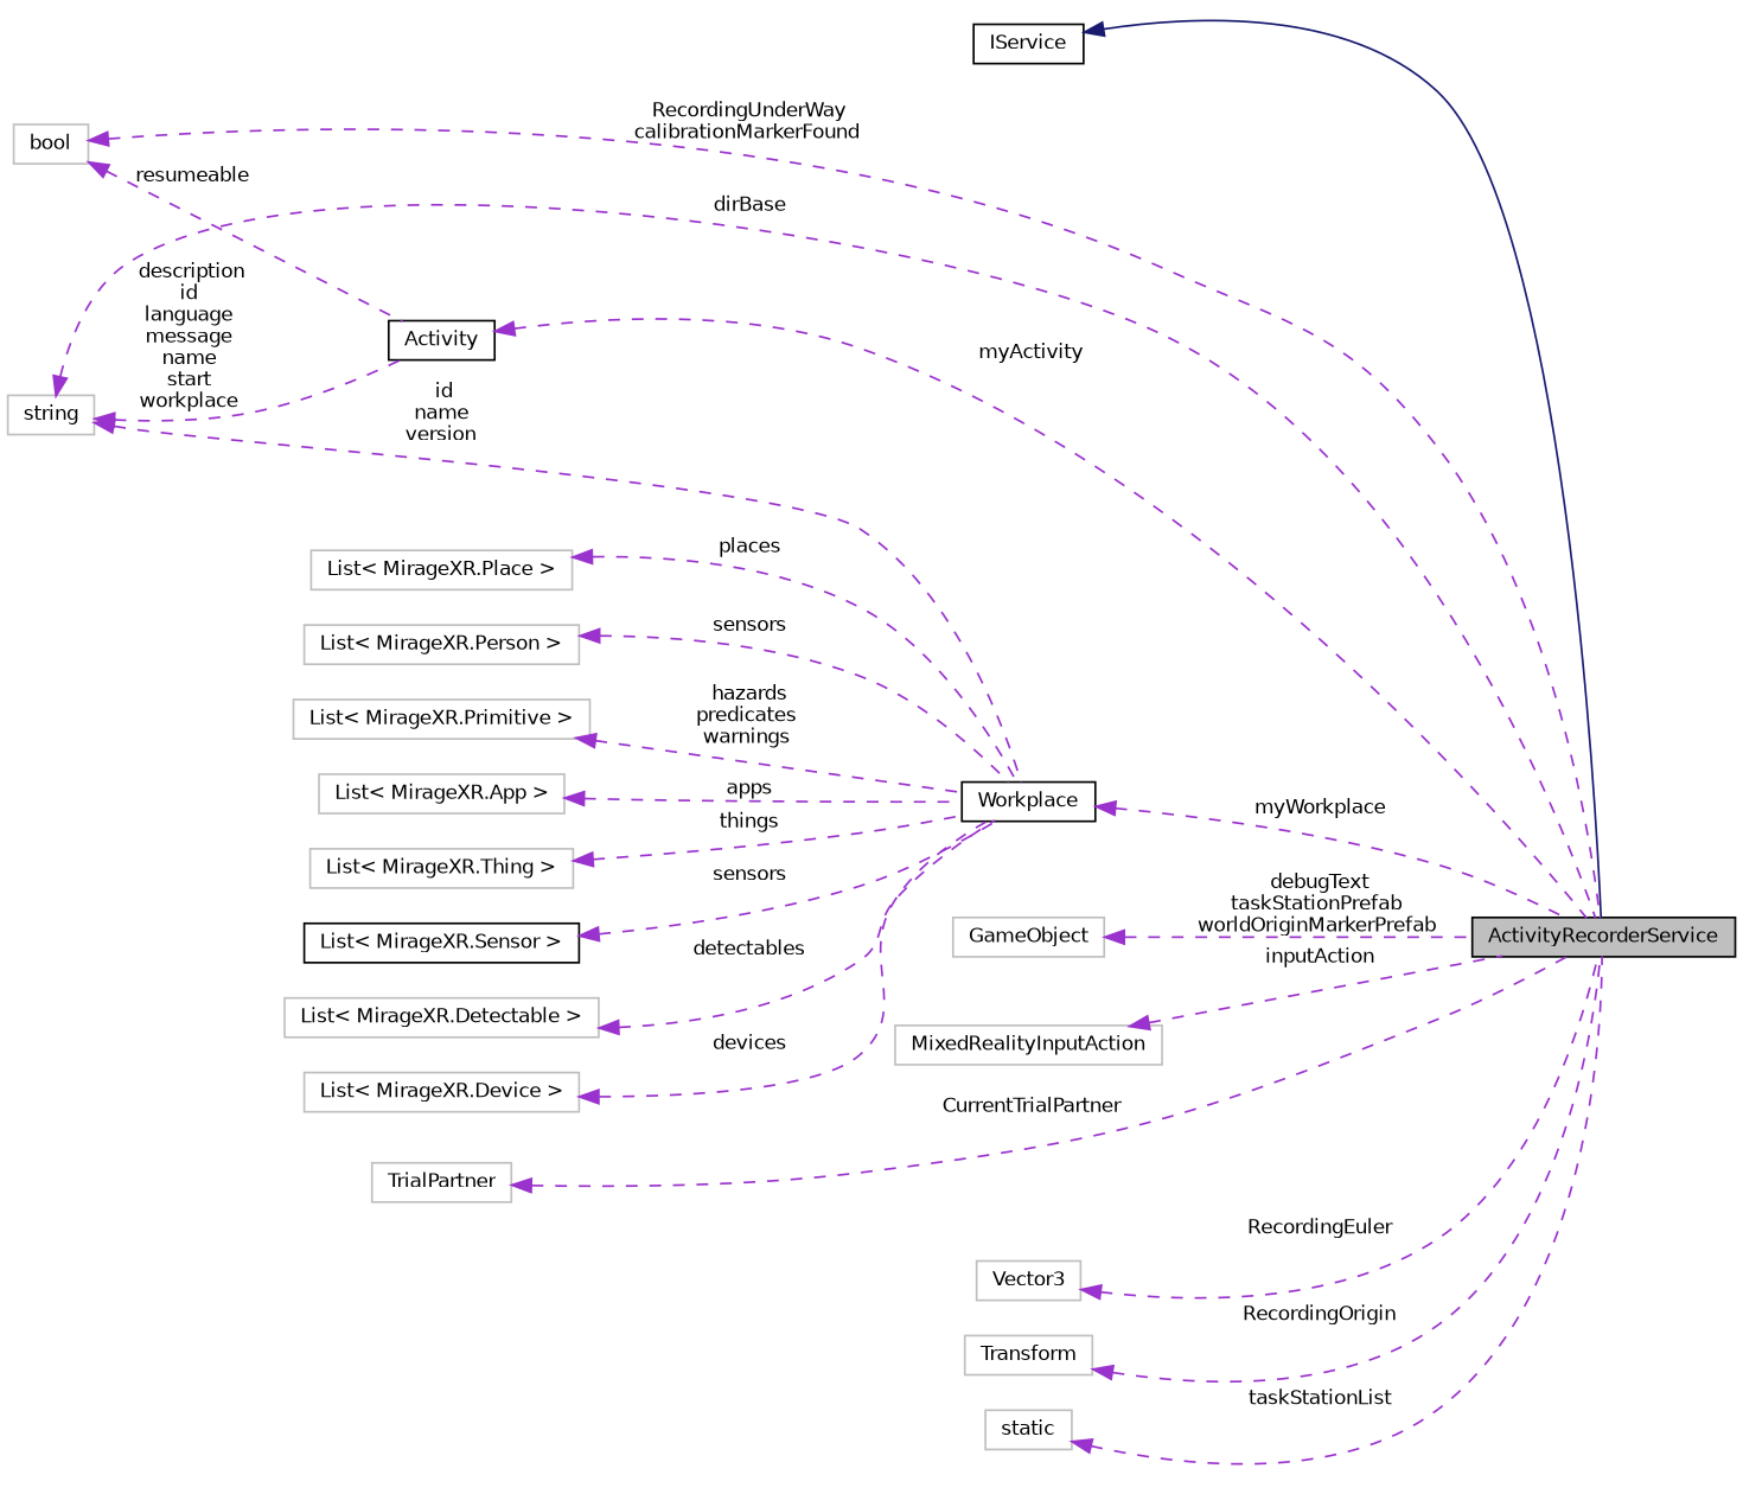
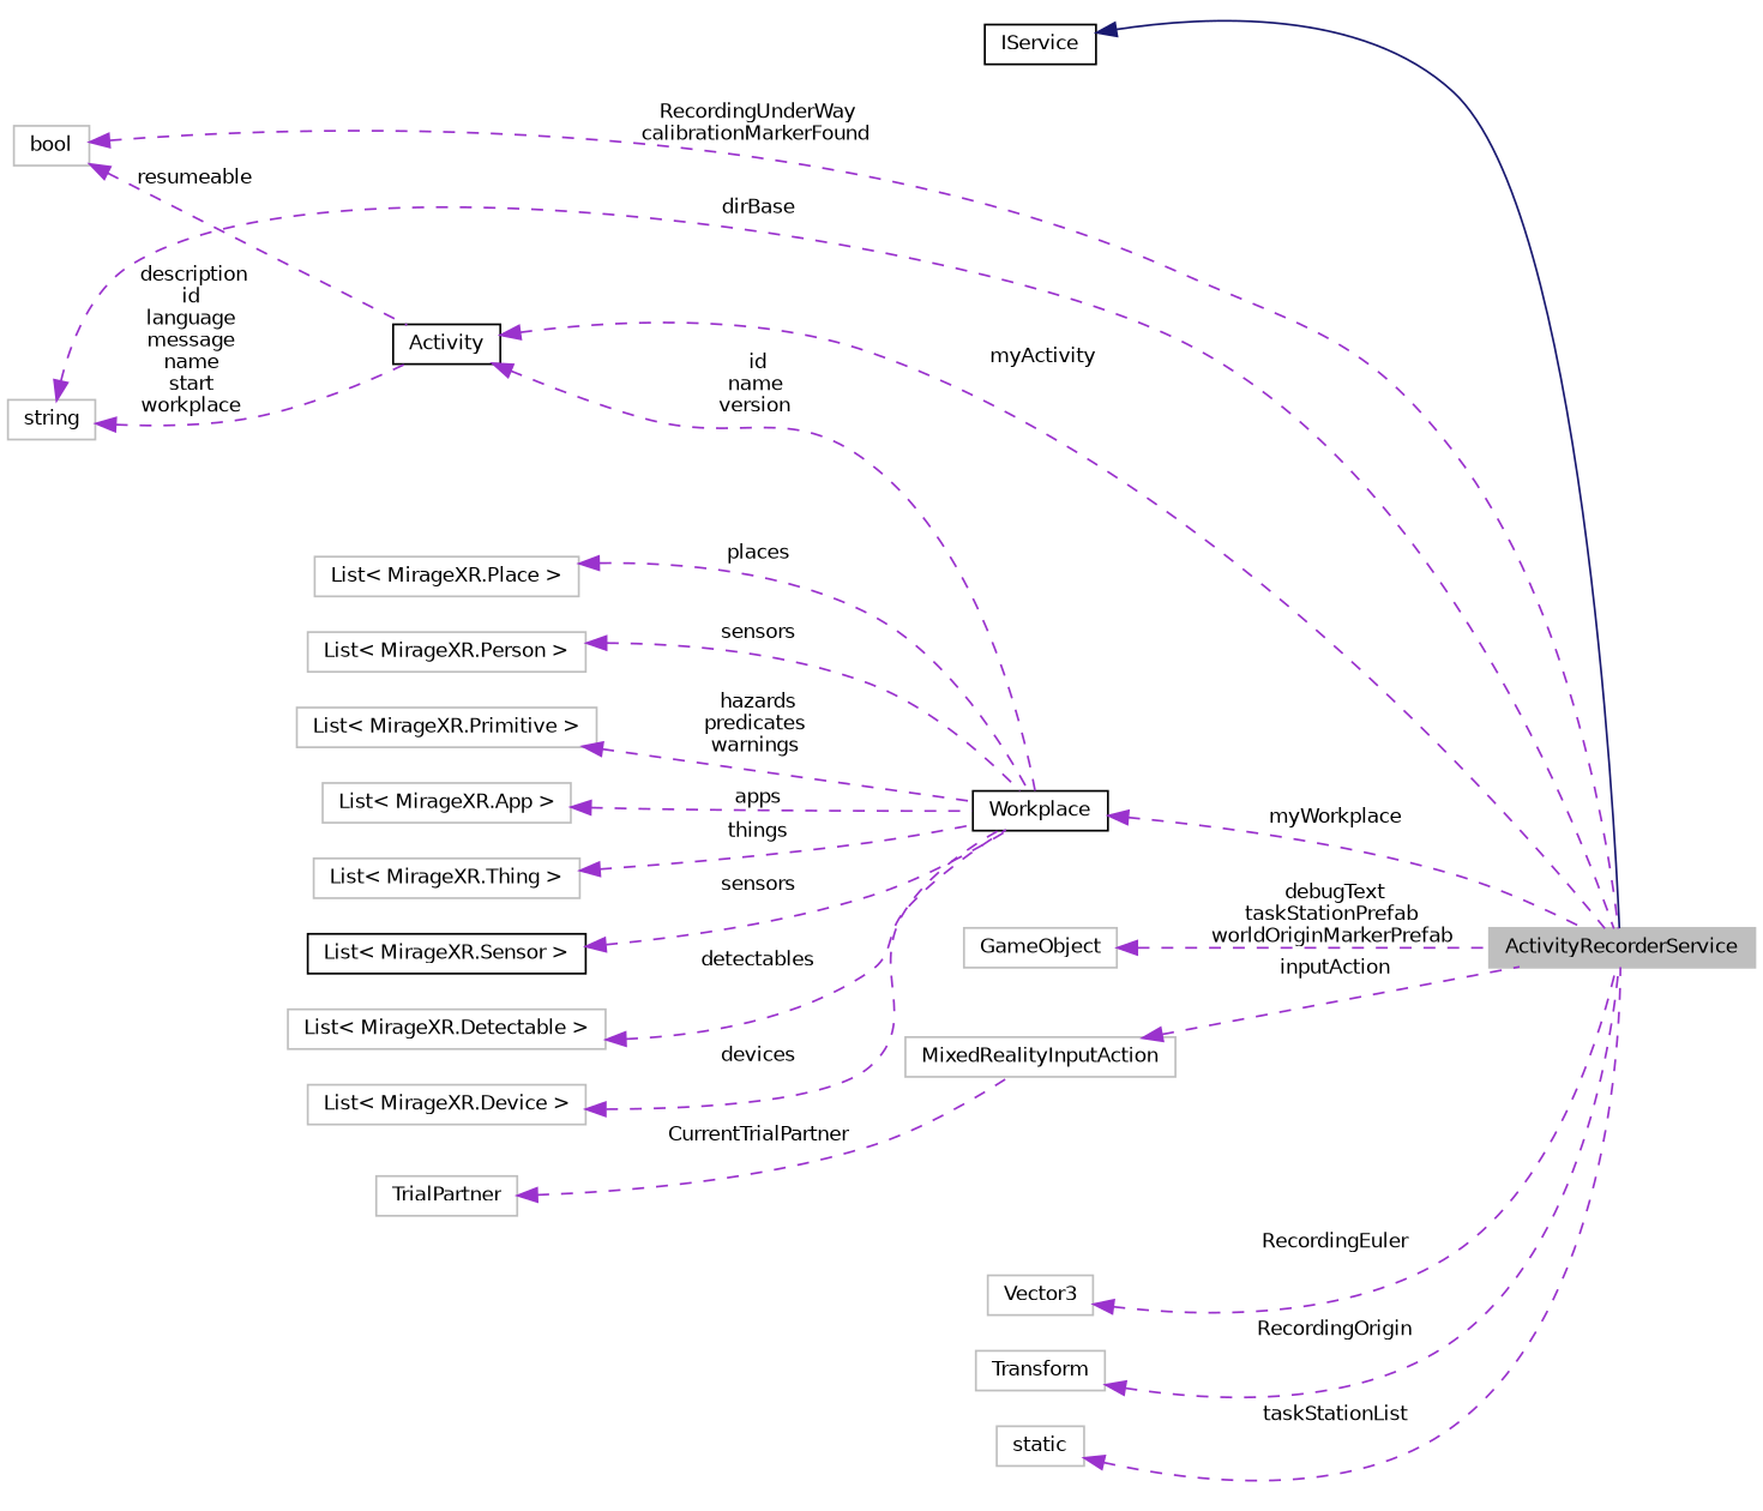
  digraph {
    rankdir=LR
    node [color=grey75 fillcolor=white fontname=Helvetica fontsize=10 shape=record style=filled]
    edge [color=darkorchid3 dir=back fontname=Helvetica fontsize=10 labelfontname=Helvetica labelfontsize=10 style=dashed]
-   n1 [color=black fillcolor=grey75 fontcolor=black height=0.2 label=ActivityRecorderService width=0.4]
+   n1 [fillcolor=grey75 fontcolor=black height=0.2 label=ActivityRecorderService width=0.4]
    n2 [color=black height=0.2 label=IService width=0.4]
    n3 [color=black height=0.2 label=Workplace width=0.4]
    n4 [height=0.2 label="List\< MirageXR.App \>" width=0.4]
    n5 [height=0.2 label=string width=0.4]
    n6 [color=black height=0.2 label=Activity width=0.4]
    n7 [height=0.2 label="List\< MirageXR.Device \>" width=0.4]
    n8 [height=0.2 label="List\< MirageXR.Place \>" width=0.4]
    n9 [height=0.2 label="List\< MirageXR.Person \>" width=0.4]
    n10 [height=0.2 label="List\< MirageXR.Primitive \>" width=0.4]
    n11 [height=0.2 label="List\< MirageXR.Thing \>" width=0.4]
    n12 [color=black height=0.2 label="List\< MirageXR.Sensor \>" width=0.4]
    n13 [height=0.2 label="List\< MirageXR.Detectable \>" width=0.4]
    n14 [height=0.2 label=GameObject width=0.4]
    n15 [height=0.2 label=MixedRealityInputAction width=0.4]
    n16 [height=0.2 label=Vector3 width=0.4]
    n17 [height=0.2 label=bool width=0.4]
    n18 [height=0.2 label=Transform width=0.4]
    n19 [height=0.2 label=TrialPartner width=0.4]
    n20 [height=0.2 label=static width=0.4]
    n2 -> n1 [color=midnightblue style=solid]
    n3 -> n1 [label=" myWorkplace"]
    n4 -> n3 [label=" apps"]
    n5 -> n1 [label=" dirBase"]
-   n5 -> n3 [label=" id\nname\nversion"]
+   n6 -> n3 [label=" id\nname\nversion"]
    n5 -> n6 [label=" description\nid\nlanguage\nmessage\nname\nstart\nworkplace"]
    n6 -> n1 [label=" myActivity"]
    n7 -> n3 [label=" devices"]
    n8 -> n3 [label=" places"]
    n9 -> n3 [label=" sensors"]
    n10 -> n3 [label=" hazards\npredicates\nwarnings"]
    n11 -> n3 [label=" things"]
    n12 -> n3 [label=" sensors"]
    n13 -> n3 [label=" detectables"]
    n14 -> n1 [label=" debugText\ntaskStationPrefab\nworldOriginMarkerPrefab"]
    n15 -> n1 [label=" inputAction"]
    n16 -> n1 [label=" RecordingEuler"]
    n17 -> n1 [label=" RecordingUnderWay\ncalibrationMarkerFound"]
    n17 -> n6 [label=" resumeable"]
    n18 -> n1 [label=" RecordingOrigin"]
-   n19 -> n1 [label=" CurrentTrialPartner"]
+   n19 -> n15 [label=" CurrentTrialPartner"]
    n20 -> n1 [label=" taskStationList"]
  }
